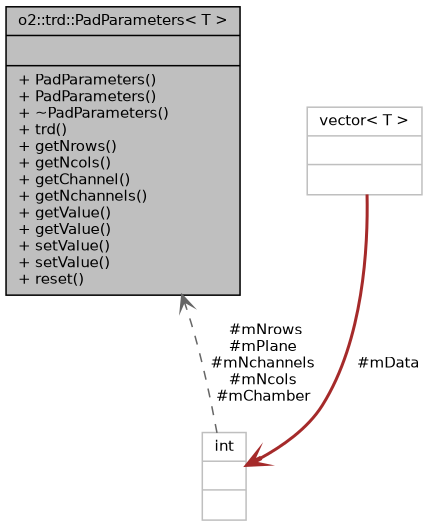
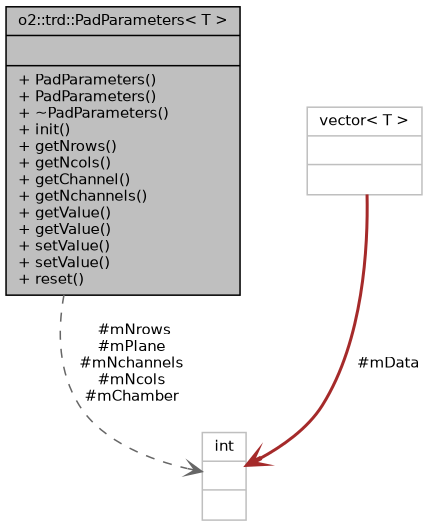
  digraph {
    node [color=grey75 fontname=Helvetica fontsize=10 shape=record]
    edge [arrowhead=vee fontname=Helvetica fontsize=10 labelfontname=Helvetica labelfontsize=10]
-   n1 [color=black fillcolor=grey75 fontcolor=black height=0.2 label="{o2::trd::PadParameters\< T \>\n||+ PadParameters()\l+ PadParameters()\l+ ~PadParameters()\l+ trd()\l+ getNrows()\l+ getNcols()\l+ getChannel()\l+ getNchannels()\l+ getValue()\l+ getValue()\l+ setValue()\l+ setValue()\l+ reset()\l}" style=filled width=0.4]
+   n1 [color=black fillcolor=grey75 fontcolor=black height=0.2 label="{o2::trd::PadParameters\< T \>\n||+ PadParameters()\l+ PadParameters()\l+ ~PadParameters()\l+ init()\l+ getNrows()\l+ getNcols()\l+ getChannel()\l+ getNchannels()\l+ getValue()\l+ getValue()\l+ setValue()\l+ setValue()\l+ reset()\l}" style=filled width=0.4]
    n2 [height=0.2 label="{int\n||}" width=0.4]
    n3 [height=0.2 label="{vector\< T \>\n||}" width=0.4]
-   n2 -> n1 [color=gray40 label=" #mNrows\n#mPlane\n#mNchannels\n#mNcols\n#mChamber" style=dashed]
+   n1 -> n2 [color=gray40 label=" #mNrows\n#mPlane\n#mNchannels\n#mNcols\n#mChamber" style=dashed]
    n3 -> n2 [color=brown label=" #mData" style=bold]
  }
